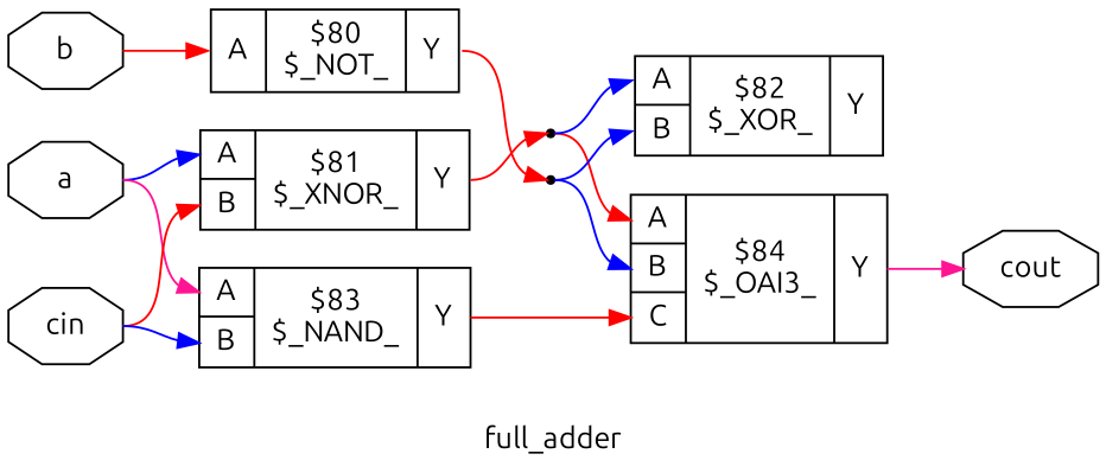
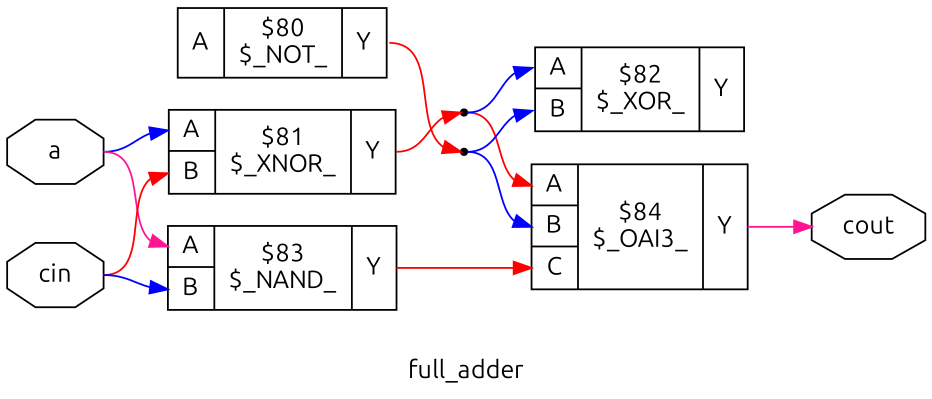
  digraph {
    fontname=Ubuntu
    label=full_adder
    rankdir=LR
    remincross=true
    node [fontname=Ubuntu shape=record]
    edge [color=red fontname=Ubuntu headport="p9:w" tailport=e]
    n4 [color=black fontcolor=black label=a shape=octagon]
    c13 [label="{{<p9> A|<p12> B}|$81\n$_XNOR_|{<p10> Y}}"]
    c15 [label="{{<p9> A|<p12> B}|$83\n$_NAND_|{<p10> Y}}"]
    n2 [shape=point]
    c17 [label="{{<p9> A|<p12> B|<p16> C}|$84\n$_OAI3_|{<p10> Y}}"]
-   n5 [color=black fontcolor=black label=b shape=octagon]
    c11 [label="{{<p9> A}|$80\n$_NOT_|{<p10> Y}}"]
    n1 [shape=point]
    n6 [color=black fontcolor=black label=cin shape=octagon]
    n7 [color=black fontcolor=black label=cout shape=octagon]
    c14 [label="{{<p9> A|<p12> B}|$82\n$_XOR_|{<p10> Y}}"]
    n4 -> c13 [color=blue]
    n4 -> c15 [color=deeppink]
    c13 -> n2 [headport=w tailport="p10:e"]
    c15 -> c17 [headport="p16:w" tailport="p10:e"]
    n2 -> c17
    n2 -> c14 [color=blue]
    c17 -> n7 [color=deeppink headport=w tailport="p10:e"]
-   n5 -> c11
    c11 -> n1 [headport=w tailport="p10:e"]
    n1 -> c17 [color=blue headport="p12:w"]
    n1 -> c14 [color=blue headport="p12:w"]
    n6 -> c13 [headport="p12:w"]
    n6 -> c15 [color=blue headport="p12:w"]
  }
